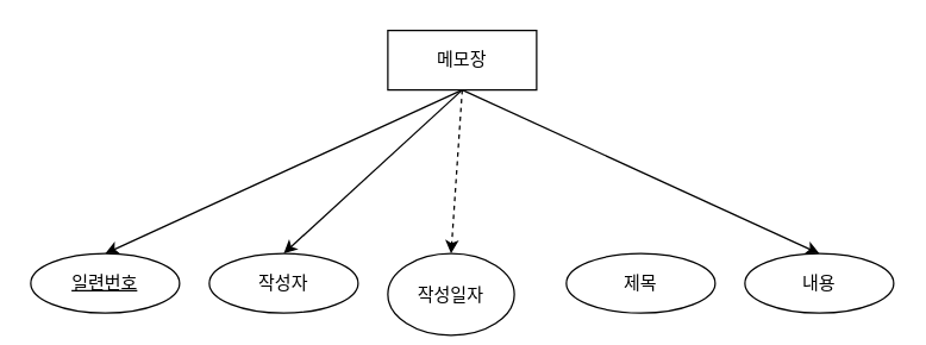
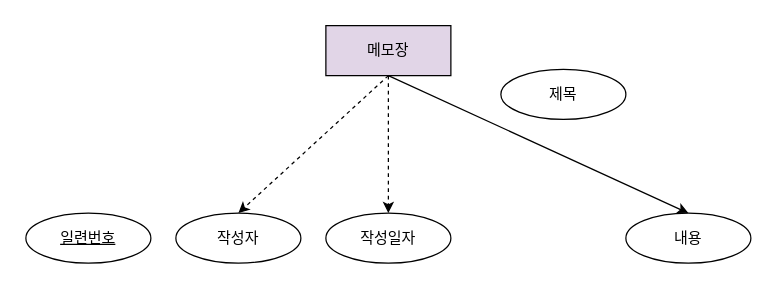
  <mxCell id="0" />
  <mxCell id="1" parent="0" />
- <mxCell id="2" style="rounded=0;orthogonalLoop=1;jettySize=auto;html=1;entryX=0.5;entryY=0;entryDx=0;entryDy=0;exitX=0.5;exitY=1;exitDx=0;exitDy=0;" edge="1" parent="1" source="4" target="5"><mxGeometry relative="1" as="geometry" /></mxCell>
  <mxCell id="3" style="edgeStyle=none;shape=connector;rounded=0;orthogonalLoop=1;jettySize=auto;html=1;entryX=0.5;entryY=0;entryDx=0;entryDy=0;labelBackgroundColor=default;strokeColor=default;fontFamily=Helvetica;fontSize=11;fontColor=default;endArrow=classic;exitX=0.5;exitY=1;exitDx=0;exitDy=0;" edge="1" parent="1" source="4" target="9"><mxGeometry relative="1" as="geometry" /></mxCell>
- <mxCell id="4" value="메모장" style="whiteSpace=wrap;html=1;align=center;" vertex="1" parent="1"><mxGeometry x="260" y="20" width="100" height="40" as="geometry" /></mxCell>
+ <mxCell id="4" value="메모장" style="whiteSpace=wrap;html=1;align=center;fillColor=#e1d5e7;" vertex="1" parent="1"><mxGeometry x="260" y="20" width="100" height="40" as="geometry" /></mxCell>
  <mxCell id="5" value="일련번호" style="ellipse;whiteSpace=wrap;html=1;align=center;fontStyle=4;" vertex="1" parent="1"><mxGeometry x="20" y="170" width="100" height="40" as="geometry" /></mxCell>
  <mxCell id="6" value="작성자" style="ellipse;whiteSpace=wrap;html=1;align=center;" vertex="1" parent="1"><mxGeometry x="140" y="170" width="100" height="40" as="geometry" /></mxCell>
- <mxCell id="7" value="작성일자" style="ellipse;whiteSpace=wrap;html=1;align=center;" vertex="1" parent="1"><mxGeometry x="260" y="170" width="85" height="55" as="geometry" /></mxCell>
- <mxCell id="8" value="제목" style="ellipse;whiteSpace=wrap;html=1;align=center;" vertex="1" parent="1"><mxGeometry x="380" y="170" width="100" height="40" as="geometry" /></mxCell>
+ <mxCell id="7" value="작성일자" style="ellipse;whiteSpace=wrap;html=1;align=center;" vertex="1" parent="1"><mxGeometry x="260" y="170" width="100" height="40" as="geometry" /></mxCell>
+ <mxCell id="8" value="제목" style="ellipse;whiteSpace=wrap;html=1;align=center;" vertex="1" parent="1"><mxGeometry x="400" y="55" width="100" height="40" as="geometry" /></mxCell>
  <mxCell id="9" value="내용" style="ellipse;whiteSpace=wrap;html=1;align=center;" vertex="1" parent="1"><mxGeometry x="500" y="170" width="100" height="40" as="geometry" /></mxCell>
- <mxCell id="10" style="rounded=0;orthogonalLoop=1;jettySize=auto;html=1;entryX=0.5;entryY=0;entryDx=0;entryDy=0;exitX=0.5;exitY=1;exitDx=0;exitDy=0;" edge="1" parent="1" source="4" target="6"><mxGeometry relative="1" as="geometry"><mxPoint x="280" y="80" as="sourcePoint" /><mxPoint x="80" y="180" as="targetPoint" /></mxGeometry></mxCell>
+ <mxCell id="10" style="rounded=0;orthogonalLoop=1;jettySize=auto;html=1;entryX=0.5;entryY=0;entryDx=0;entryDy=0;exitX=0.5;exitY=1;exitDx=0;exitDy=0;dashed=1;" edge="1" parent="1" source="4" target="6"><mxGeometry relative="1" as="geometry"><mxPoint x="280" y="80" as="sourcePoint" /><mxPoint x="80" y="180" as="targetPoint" /></mxGeometry></mxCell>
  <mxCell id="11" style="rounded=0;orthogonalLoop=1;jettySize=auto;html=1;entryX=0.5;entryY=0;entryDx=0;entryDy=0;exitX=0.5;exitY=1;exitDx=0;exitDy=0;dashed=1;" edge="1" parent="1" source="4" target="7"><mxGeometry relative="1" as="geometry"><mxPoint x="290" y="90" as="sourcePoint" /><mxPoint x="90" y="190" as="targetPoint" /></mxGeometry></mxCell>
